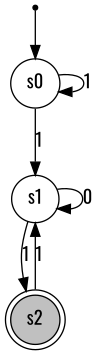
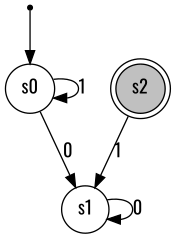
  digraph {
    fontname=Oswald
    rankdir=TB
    node [fontname=Oswald shape=circle fillcolor=white style=filled]
    edge [color=black fontname=Oswald]
    n1 [label=ponto shape=point fillcolor="" style=""]
    n2 [label=s0]
    n3 [label=s1]
    n4 [fillcolor=grey label=s2 shape=doublecircle]
    n1 -> n2 [shape=circle]
    n2 -> n2 [label=1]
-   n2 -> n3 [label=1]
+   n2 -> n3 [label=0]
    n3 -> n3 [label=0]
-   n3 -> n4 [label=1]
    n4 -> n3 [label=1]
  }
